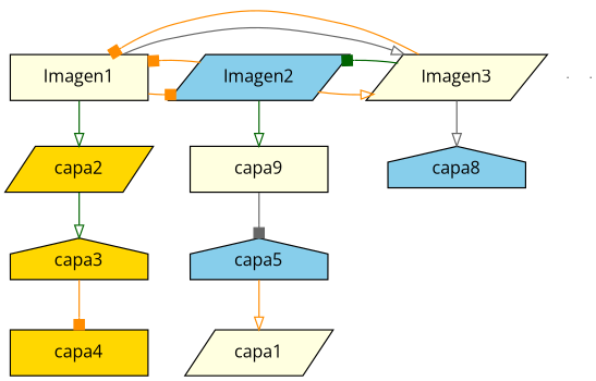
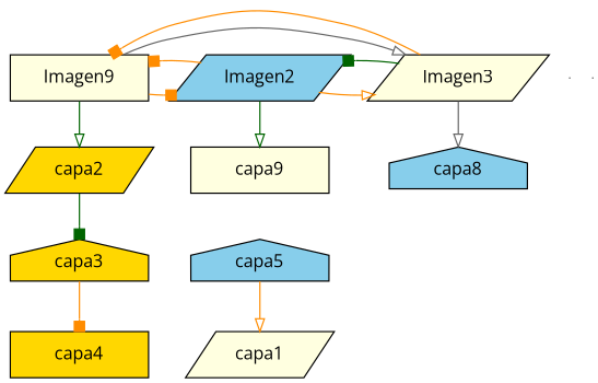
  digraph {
    fontname="Open Sans"
    node [fillcolor=gold fontname="Open Sans" group=1 shape=parallelogram style=filled]
    edge [arrowhead=onormal color=darkorange fontname="Open Sans"]
-   n1 [fillcolor=lightyellow group=2 label=Imagen1 shape=box width=1.5]
+   n1 [fillcolor=lightyellow group=2 label=Imagen9 shape=box width=1.5]
    n2 [fillcolor=skyblue group=2 label=Imagen2 width=1.5]
    n3 [fillcolor=lightyellow group=2 label=Imagen3 width=1.5]
    n4 [label=capa2 width=1.5]
    n5 [fillcolor=lightyellow label=capa9 shape=box width=1.5]
    n6 [fillcolor=skyblue label=capa8 shape=house width=1.5]
    e0 [shape=point width=0 group=""]
    e1 [shape=point width=0 group=""]
    n9 [label=capa3 shape=house width=1.5]
    n10 [fillcolor=skyblue label=capa5 shape=house width=1.5]
    n11 [label=capa4 shape=box width=1.5]
    n12 [fillcolor=lightyellow label=capa1 width=1.5]
    subgraph sub_1 {
      rank=same
      n1
      n2
      n3
    }
    n1 -> n2 [arrowhead=box]
    n1 -> n3 [color=gray40]
    n1 -> n4 [color=darkgreen]
    n2 -> n1 [arrowhead=box]
    n2 -> n3
    n2 -> n5 [color=darkgreen]
    n3 -> n1 [arrowhead=box]
    n3 -> n2 [arrowhead=box color=darkgreen]
    n3 -> n6 [color=gray40]
-   n4 -> n9 [color=darkgreen]
-   n5 -> n10 [arrowhead=box color=gray40]
+   n4 -> n9 [arrowhead=box color=darkgreen]
    n9 -> n11 [arrowhead=box]
    n10 -> n12
  }
